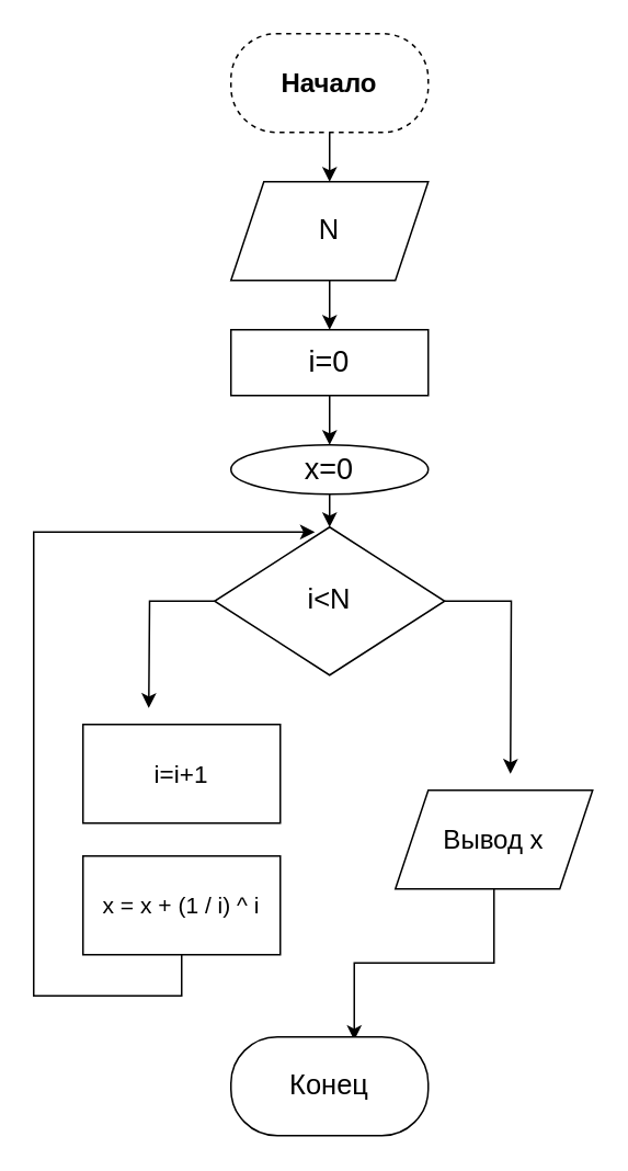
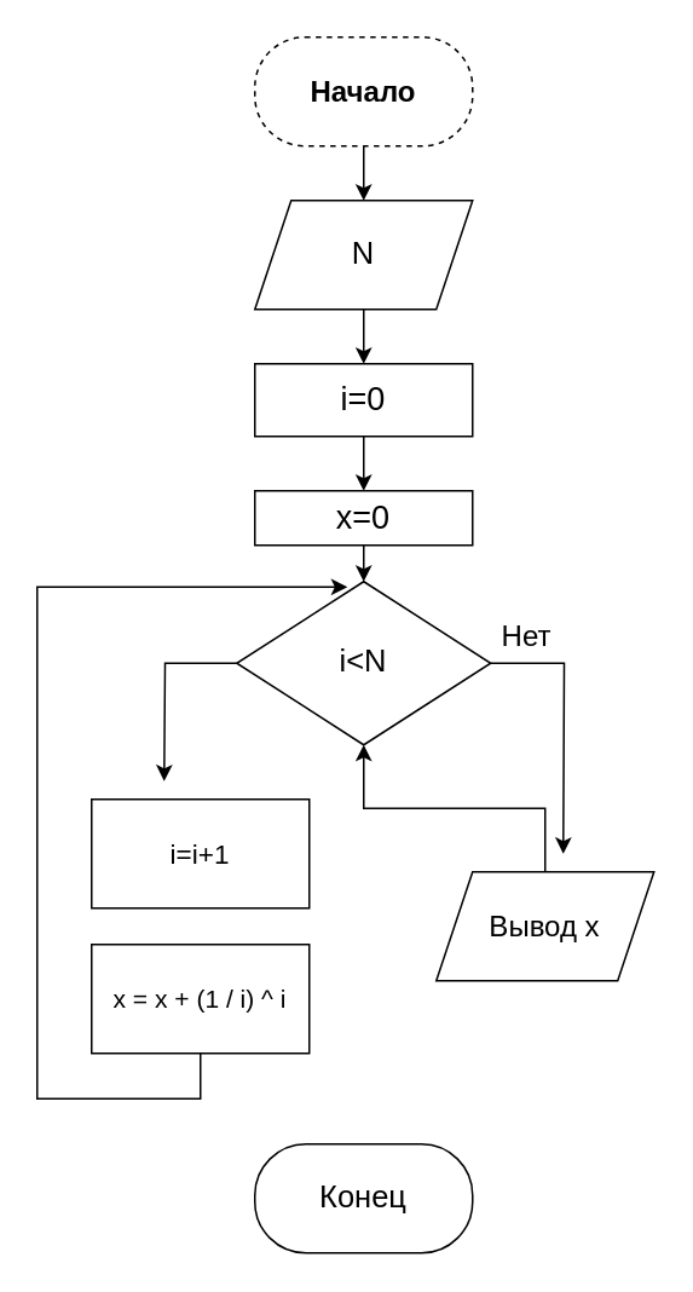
  <mxCell id="0" />
  <mxCell id="1" parent="0" />
  <mxCell id="2" value="" style="edgeStyle=orthogonalEdgeStyle;rounded=0;orthogonalLoop=1;jettySize=auto;html=1;" edge="1" parent="1" source="5"><mxGeometry relative="1" as="geometry"><mxPoint x="90" y="430" as="targetPoint" /></mxGeometry></mxCell>
  <mxCell id="3" value="" style="edgeStyle=orthogonalEdgeStyle;rounded=0;orthogonalLoop=1;jettySize=auto;html=1;" edge="1" parent="1"><mxGeometry relative="1" as="geometry"><mxPoint x="200" y="240" as="targetPoint" /></mxGeometry></mxCell>
  <mxCell id="4" style="edgeStyle=orthogonalEdgeStyle;rounded=0;orthogonalLoop=1;jettySize=auto;html=1;" edge="1" parent="1" source="5"><mxGeometry relative="1" as="geometry"><mxPoint x="310" y="470" as="targetPoint" /></mxGeometry></mxCell>
  <mxCell id="5" value="i&amp;lt;N" style="rhombus;whiteSpace=wrap;html=1;fontSize=17;" vertex="1" parent="1"><mxGeometry x="130" y="320" width="140" height="90" as="geometry" /></mxCell>
  <mxCell id="6" value="i=i+1" style="rounded=0;whiteSpace=wrap;html=1;fontSize=15;" vertex="1" parent="1"><mxGeometry x="50" y="440" width="120" height="60" as="geometry" /></mxCell>
  <mxCell id="7" value="" style="edgeStyle=orthogonalEdgeStyle;rounded=0;orthogonalLoop=1;jettySize=auto;html=1;entryX=0.436;entryY=0.033;entryDx=0;entryDy=0;entryPerimeter=0;" edge="1" parent="1" source="8" target="5"><mxGeometry relative="1" as="geometry"><mxPoint x="190" y="310" as="targetPoint" /><Array as="points"><mxPoint x="110" y="605" /><mxPoint x="20" y="605" /><mxPoint x="20" y="323" /></Array></mxGeometry></mxCell>
  <mxCell id="8" value="x = x + (1 / i) ^ i" style="rounded=0;whiteSpace=wrap;html=1;fontSize=14;" vertex="1" parent="1"><mxGeometry x="50" y="520" width="120" height="60" as="geometry" /></mxCell>
- <mxCell id="9" style="edgeStyle=orthogonalEdgeStyle;rounded=0;orthogonalLoop=1;jettySize=auto;html=1;entryX=0.625;entryY=0.033;entryDx=0;entryDy=0;entryPerimeter=0;" edge="1" parent="1" source="10" target="11"><mxGeometry relative="1" as="geometry" /></mxCell>
+ <mxCell id="9" style="edgeStyle=orthogonalEdgeStyle;rounded=0;orthogonalLoop=1;jettySize=auto;html=1;" edge="1" parent="1" source="10" target="5"><mxGeometry relative="1" as="geometry" /></mxCell>
  <mxCell id="10" value="Вывод x" style="shape=parallelogram;perimeter=parallelogramPerimeter;whiteSpace=wrap;html=1;fixedSize=1;fontSize=16;" vertex="1" parent="1"><mxGeometry x="240" y="480" width="120" height="60" as="geometry" /></mxCell>
  <mxCell id="11" value="Конец" style="rounded=1;whiteSpace=wrap;html=1;arcSize=47;fontSize=17;" vertex="1" parent="1"><mxGeometry x="140" y="630" width="120" height="60" as="geometry" /></mxCell>
+ <mxCell id="12" value="Нет" style="text;html=1;strokeColor=none;fillColor=none;align=center;verticalAlign=middle;whiteSpace=wrap;rounded=0;labelBackgroundColor=none;fontSize=16;" vertex="1" parent="1"><mxGeometry x="270" y="340" width="40" height="20" as="geometry" /></mxCell>
  <mxCell id="13" value="Начало" style="rounded=1;whiteSpace=wrap;html=1;labelBackgroundColor=none;fontStyle=1;arcSize=46;horizontal=1;fontSize=16;dashed=1;" vertex="1" parent="1"><mxGeometry x="140" y="20" width="120" height="60" as="geometry" /></mxCell>
  <mxCell id="14" value="" style="edgeStyle=orthogonalEdgeStyle;rounded=0;orthogonalLoop=1;jettySize=auto;html=1;fontSize=18;" edge="1" parent="1" source="15"><mxGeometry relative="1" as="geometry"><mxPoint x="200" y="200" as="targetPoint" /></mxGeometry></mxCell>
  <mxCell id="15" value="&lt;font style=&quot;font-size: 17px&quot;&gt;N&lt;/font&gt;" style="shape=parallelogram;perimeter=parallelogramPerimeter;whiteSpace=wrap;html=1;fixedSize=1;" vertex="1" parent="1"><mxGeometry x="140" y="110" width="120" height="60" as="geometry" /></mxCell>
  <mxCell id="16" value="" style="edgeStyle=orthogonalEdgeStyle;rounded=0;orthogonalLoop=1;jettySize=auto;html=1;" edge="1" parent="1" source="13" target="15"><mxGeometry relative="1" as="geometry"><mxPoint x="200" y="240" as="targetPoint" /><mxPoint x="200" y="80" as="sourcePoint" /></mxGeometry></mxCell>
  <mxCell id="17" value="" style="edgeStyle=orthogonalEdgeStyle;rounded=0;orthogonalLoop=1;jettySize=auto;html=1;fontSize=18;" edge="1" parent="1" source="18" target="20"><mxGeometry relative="1" as="geometry" /></mxCell>
  <mxCell id="18" value="i=0" style="rounded=0;whiteSpace=wrap;html=1;fontSize=18;" vertex="1" parent="1"><mxGeometry x="140" y="200" width="120" height="40" as="geometry" /></mxCell>
  <mxCell id="19" value="" style="edgeStyle=orthogonalEdgeStyle;rounded=0;orthogonalLoop=1;jettySize=auto;html=1;fontSize=18;" edge="1" parent="1" source="20"><mxGeometry relative="1" as="geometry"><mxPoint x="200" y="320" as="targetPoint" /></mxGeometry></mxCell>
- <mxCell id="20" value="x=0" style="ellipse;whiteSpace=wrap;html=1;fontSize=18;" vertex="1" parent="1"><mxGeometry x="140" y="270" width="120" height="30" as="geometry" /></mxCell>
+ <mxCell id="20" value="x=0" style="rounded=0;whiteSpace=wrap;html=1;fontSize=18;" vertex="1" parent="1"><mxGeometry x="140" y="270" width="120" height="30" as="geometry" /></mxCell>
